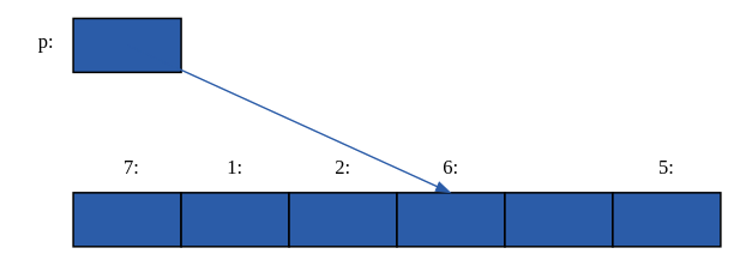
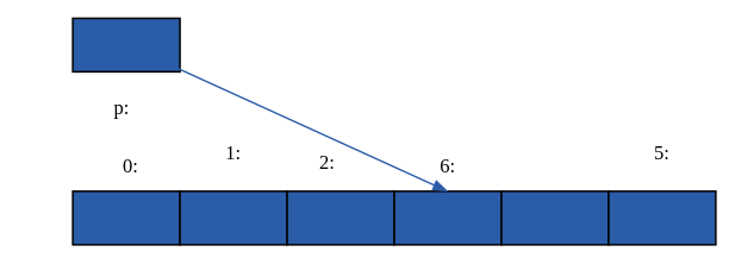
  <mxCell id="0" />
  <mxCell id="1" parent="0" />
  <mxCell id="2" value="" style="whiteSpace=wrap;html=1;rounded=0;strokeColor=light-dark(#000000,#5881BA);strokeWidth=2;fontFamily=Shantell Sans;fontSource=https://fonts.googleapis.com/css?family=Shantell+Sans;fontSize=18;fontColor=light-dark(#000000, #b8b8ba);fillColor=light-dark(#2B5CA8,transparent);" vertex="1" parent="1"><mxGeometry x="81" y="214" width="120" height="60" as="geometry" /></mxCell>
  <mxCell id="3" value="" style="whiteSpace=wrap;html=1;rounded=0;strokeColor=light-dark(#000000,#5881BA);strokeWidth=2;fontFamily=Shantell Sans;fontSource=https://fonts.googleapis.com/css?family=Shantell+Sans;fontSize=18;fontColor=light-dark(#000000, #b8b8ba);fillColor=light-dark(#2B5CA8,transparent);" vertex="1" parent="1"><mxGeometry x="201" y="214" width="120" height="60" as="geometry" /></mxCell>
  <mxCell id="4" value="" style="whiteSpace=wrap;html=1;rounded=0;strokeColor=light-dark(#000000,#5881BA);strokeWidth=2;fontFamily=Shantell Sans;fontSource=https://fonts.googleapis.com/css?family=Shantell+Sans;fontSize=18;fontColor=light-dark(#000000, #b8b8ba);fillColor=light-dark(#2B5CA8,transparent);" vertex="1" parent="1"><mxGeometry x="321" y="214" width="120" height="60" as="geometry" /></mxCell>
  <mxCell id="5" value="" style="whiteSpace=wrap;html=1;rounded=0;strokeColor=light-dark(#000000,#5881BA);strokeWidth=2;fontFamily=Shantell Sans;fontSource=https://fonts.googleapis.com/css?family=Shantell+Sans;fontSize=18;fontColor=light-dark(#000000, #b8b8ba);fillColor=light-dark(#2B5CA8,transparent);" vertex="1" parent="1"><mxGeometry x="441" y="214" width="120" height="60" as="geometry" /></mxCell>
  <mxCell id="6" value="" style="whiteSpace=wrap;html=1;rounded=0;strokeColor=light-dark(#000000,#5881BA);strokeWidth=2;fontFamily=Shantell Sans;fontSource=https://fonts.googleapis.com/css?family=Shantell+Sans;fontSize=18;fontColor=light-dark(#000000, #b8b8ba);fillColor=light-dark(#2B5CA8,transparent);" vertex="1" parent="1"><mxGeometry x="561" y="214" width="120" height="60" as="geometry" /></mxCell>
  <mxCell id="7" value="" style="whiteSpace=wrap;html=1;rounded=0;strokeColor=light-dark(#000000,#5881BA);strokeWidth=2;fontFamily=Shantell Sans;fontSource=https://fonts.googleapis.com/css?family=Shantell+Sans;fontSize=18;fontColor=light-dark(#000000, #b8b8ba);fillColor=light-dark(#2B5CA8,transparent);" vertex="1" parent="1"><mxGeometry x="681" y="214" width="120" height="60" as="geometry" /></mxCell>
  <mxCell id="8" value="" style="whiteSpace=wrap;html=1;rounded=0;strokeColor=light-dark(#000000,#5881BA);strokeWidth=2;fontFamily=Shantell Sans;fontSource=https://fonts.googleapis.com/css?family=Shantell+Sans;fontSize=18;fontColor=light-dark(#000000, #b8b8ba);fillColor=light-dark(#2B5CA8,transparent);points=[[0,0,0,0,0],[0,0.25,0,0,0],[0,0.5,0,0,0],[0,0.75,0,0,0],[0,1,0,0,0],[0.25,0,0,0,0],[0.25,1,0,0,0],[0.5,0,0,0,0],[0.5,0.5,0,0,0],[0.5,1,0,0,0],[0.75,0,0,0,0],[0.75,1,0,0,0],[1,0,0,0,0],[1,0.25,0,0,0],[1,0.5,0,0,0],[1,0.75,0,0,0],[1,1,0,0,0]];" vertex="1" parent="1"><mxGeometry x="81" y="20" width="120" height="60" as="geometry" /></mxCell>
- <mxCell id="9" value="&lt;p&gt;&lt;font style=&quot;font-size: 22px;&quot; face=&quot;Fira Code&quot;&gt;p:&lt;/font&gt;&lt;/p&gt;" style="text;strokeColor=none;align=center;fillColor=none;html=1;verticalAlign=middle;whiteSpace=wrap;rounded=0;fontFamily=Shantell Sans;fontSource=https://fonts.googleapis.com/css?family=Shantell+Sans;fontSize=18;fontColor=light-dark(#000000, #b8b8ba);" vertex="1" parent="1"><mxGeometry x="20.998" y="30.997" width="60" height="30" as="geometry" /></mxCell>
- <mxCell id="10" value="&lt;p&gt;&lt;font style=&quot;font-size: 22px;&quot; face=&quot;Fira Code&quot;&gt;7:&lt;/font&gt;&lt;/p&gt;" style="text;strokeColor=none;align=center;fillColor=none;html=1;verticalAlign=middle;whiteSpace=wrap;rounded=0;fontFamily=Shantell Sans;fontSource=https://fonts.googleapis.com/css?family=Shantell+Sans;fontSize=18;fontColor=light-dark(#000000, #b8b8ba);" vertex="1" parent="1"><mxGeometry x="115.998" y="171.997" width="60" height="30" as="geometry" /></mxCell>
- <mxCell id="11" value="&lt;p&gt;&lt;font face=&quot;Fira Code&quot;&gt;&lt;span style=&quot;font-size: 22px;&quot;&gt;1:&lt;/span&gt;&lt;/font&gt;&lt;/p&gt;" style="text;strokeColor=none;align=center;fillColor=none;html=1;verticalAlign=middle;whiteSpace=wrap;rounded=0;fontFamily=Shantell Sans;fontSource=https://fonts.googleapis.com/css?family=Shantell+Sans;fontSize=18;fontColor=light-dark(#000000, #b8b8ba);" vertex="1" parent="1"><mxGeometry x="230.998" y="171.997" width="60" height="30" as="geometry" /></mxCell>
- <mxCell id="12" value="&lt;p&gt;&lt;font face=&quot;Fira Code&quot;&gt;&lt;span style=&quot;font-size: 22px;&quot;&gt;2:&lt;/span&gt;&lt;/font&gt;&lt;/p&gt;" style="text;strokeColor=none;align=center;fillColor=none;html=1;verticalAlign=middle;whiteSpace=wrap;rounded=0;fontFamily=Shantell Sans;fontSource=https://fonts.googleapis.com/css?family=Shantell+Sans;fontSize=18;fontColor=light-dark(#000000, #b8b8ba);" vertex="1" parent="1"><mxGeometry x="350.998" y="171.997" width="60" height="30" as="geometry" /></mxCell>
+ <mxCell id="9" value="&lt;p&gt;&lt;font style=&quot;font-size: 22px;&quot; face=&quot;Fira Code&quot;&gt;p:&lt;/font&gt;&lt;/p&gt;" style="text;strokeColor=none;align=center;fillColor=none;html=1;verticalAlign=middle;whiteSpace=wrap;rounded=0;fontFamily=Shantell Sans;fontSource=https://fonts.googleapis.com/css?family=Shantell+Sans;fontSize=18;fontColor=light-dark(#000000, #b8b8ba);" vertex="1" parent="1"><mxGeometry x="105.998" y="105.997" width="60" height="30" as="geometry" /></mxCell>
+ <mxCell id="10" value="&lt;p&gt;&lt;font style=&quot;font-size: 22px;&quot; face=&quot;Fira Code&quot;&gt;0:&lt;/font&gt;&lt;/p&gt;" style="text;strokeColor=none;align=center;fillColor=none;html=1;verticalAlign=middle;whiteSpace=wrap;rounded=0;fontFamily=Shantell Sans;fontSource=https://fonts.googleapis.com/css?family=Shantell+Sans;fontSize=18;fontColor=light-dark(#000000, #b8b8ba);" vertex="1" parent="1"><mxGeometry x="115.998" y="171.997" width="60" height="30" as="geometry" /></mxCell>
+ <mxCell id="11" value="&lt;p&gt;&lt;font face=&quot;Fira Code&quot;&gt;&lt;span style=&quot;font-size: 22px;&quot;&gt;1:&lt;/span&gt;&lt;/font&gt;&lt;/p&gt;" style="text;strokeColor=none;align=center;fillColor=none;html=1;verticalAlign=middle;whiteSpace=wrap;rounded=0;fontFamily=Shantell Sans;fontSource=https://fonts.googleapis.com/css?family=Shantell+Sans;fontSize=18;fontColor=light-dark(#000000, #b8b8ba);" vertex="1" parent="1"><mxGeometry x="230.998" y="156.997" width="60" height="30" as="geometry" /></mxCell>
+ <mxCell id="12" value="&lt;p&gt;&lt;font face=&quot;Fira Code&quot;&gt;&lt;span style=&quot;font-size: 22px;&quot;&gt;2:&lt;/span&gt;&lt;/font&gt;&lt;/p&gt;" style="text;strokeColor=none;align=center;fillColor=none;html=1;verticalAlign=middle;whiteSpace=wrap;rounded=0;fontFamily=Shantell Sans;fontSource=https://fonts.googleapis.com/css?family=Shantell+Sans;fontSize=18;fontColor=light-dark(#000000, #b8b8ba);" vertex="1" parent="1"><mxGeometry x="335.998" y="166.997" width="60" height="30" as="geometry" /></mxCell>
  <mxCell id="13" value="&lt;p&gt;&lt;font face=&quot;Fira Code&quot;&gt;&lt;span style=&quot;font-size: 22px;&quot;&gt;6:&lt;/span&gt;&lt;/font&gt;&lt;/p&gt;" style="text;strokeColor=none;align=center;fillColor=none;html=1;verticalAlign=middle;whiteSpace=wrap;rounded=0;fontFamily=Shantell Sans;fontSource=https://fonts.googleapis.com/css?family=Shantell+Sans;fontSize=18;fontColor=light-dark(#000000, #b8b8ba);" vertex="1" parent="1"><mxGeometry x="470.998" y="171.997" width="60" height="30" as="geometry" /></mxCell>
- <mxCell id="14" value="&lt;p&gt;&lt;font face=&quot;Fira Code&quot;&gt;&lt;span style=&quot;font-size: 22px;&quot;&gt;5:&lt;/span&gt;&lt;/font&gt;&lt;/p&gt;" style="text;strokeColor=none;align=center;fillColor=none;html=1;verticalAlign=middle;whiteSpace=wrap;rounded=0;fontFamily=Shantell Sans;fontSource=https://fonts.googleapis.com/css?family=Shantell+Sans;fontSize=18;fontColor=light-dark(#000000, #b8b8ba);" vertex="1" parent="1"><mxGeometry x="710.998" y="171.997" width="60" height="30" as="geometry" /></mxCell>
+ <mxCell id="14" value="&lt;p&gt;&lt;font face=&quot;Fira Code&quot;&gt;&lt;span style=&quot;font-size: 22px;&quot;&gt;5:&lt;/span&gt;&lt;/font&gt;&lt;/p&gt;" style="text;strokeColor=none;align=center;fillColor=none;html=1;verticalAlign=middle;whiteSpace=wrap;rounded=0;fontFamily=Shantell Sans;fontSource=https://fonts.googleapis.com/css?family=Shantell+Sans;fontSize=18;fontColor=light-dark(#000000, #b8b8ba);" vertex="1" parent="1"><mxGeometry x="710.998" y="156.997" width="60" height="30" as="geometry" /></mxCell>
  <mxCell id="15" value="" style="edgeStyle=none;orthogonalLoop=1;jettySize=auto;html=1;strokeColor=light-dark(#2B5CA8,#5881BA);strokeWidth=2;fontFamily=Shantell Sans;fontSource=https://fonts.googleapis.com/css?family=Shantell+Sans;fontSize=18;fontColor=light-dark(#000000, #FFFFFF);endArrow=blockThin;endSize=12;exitX=0.5;exitY=0.5;exitDx=0;exitDy=0;exitPerimeter=0;entryX=0.5;entryY=0;entryDx=0;entryDy=0;" edge="1" parent="1" source="8" target="5"><mxGeometry width="80" relative="1" as="geometry"><mxPoint x="323" y="71" as="sourcePoint" /><mxPoint x="591" y="326" as="targetPoint" /><Array as="points" /></mxGeometry></mxCell>
